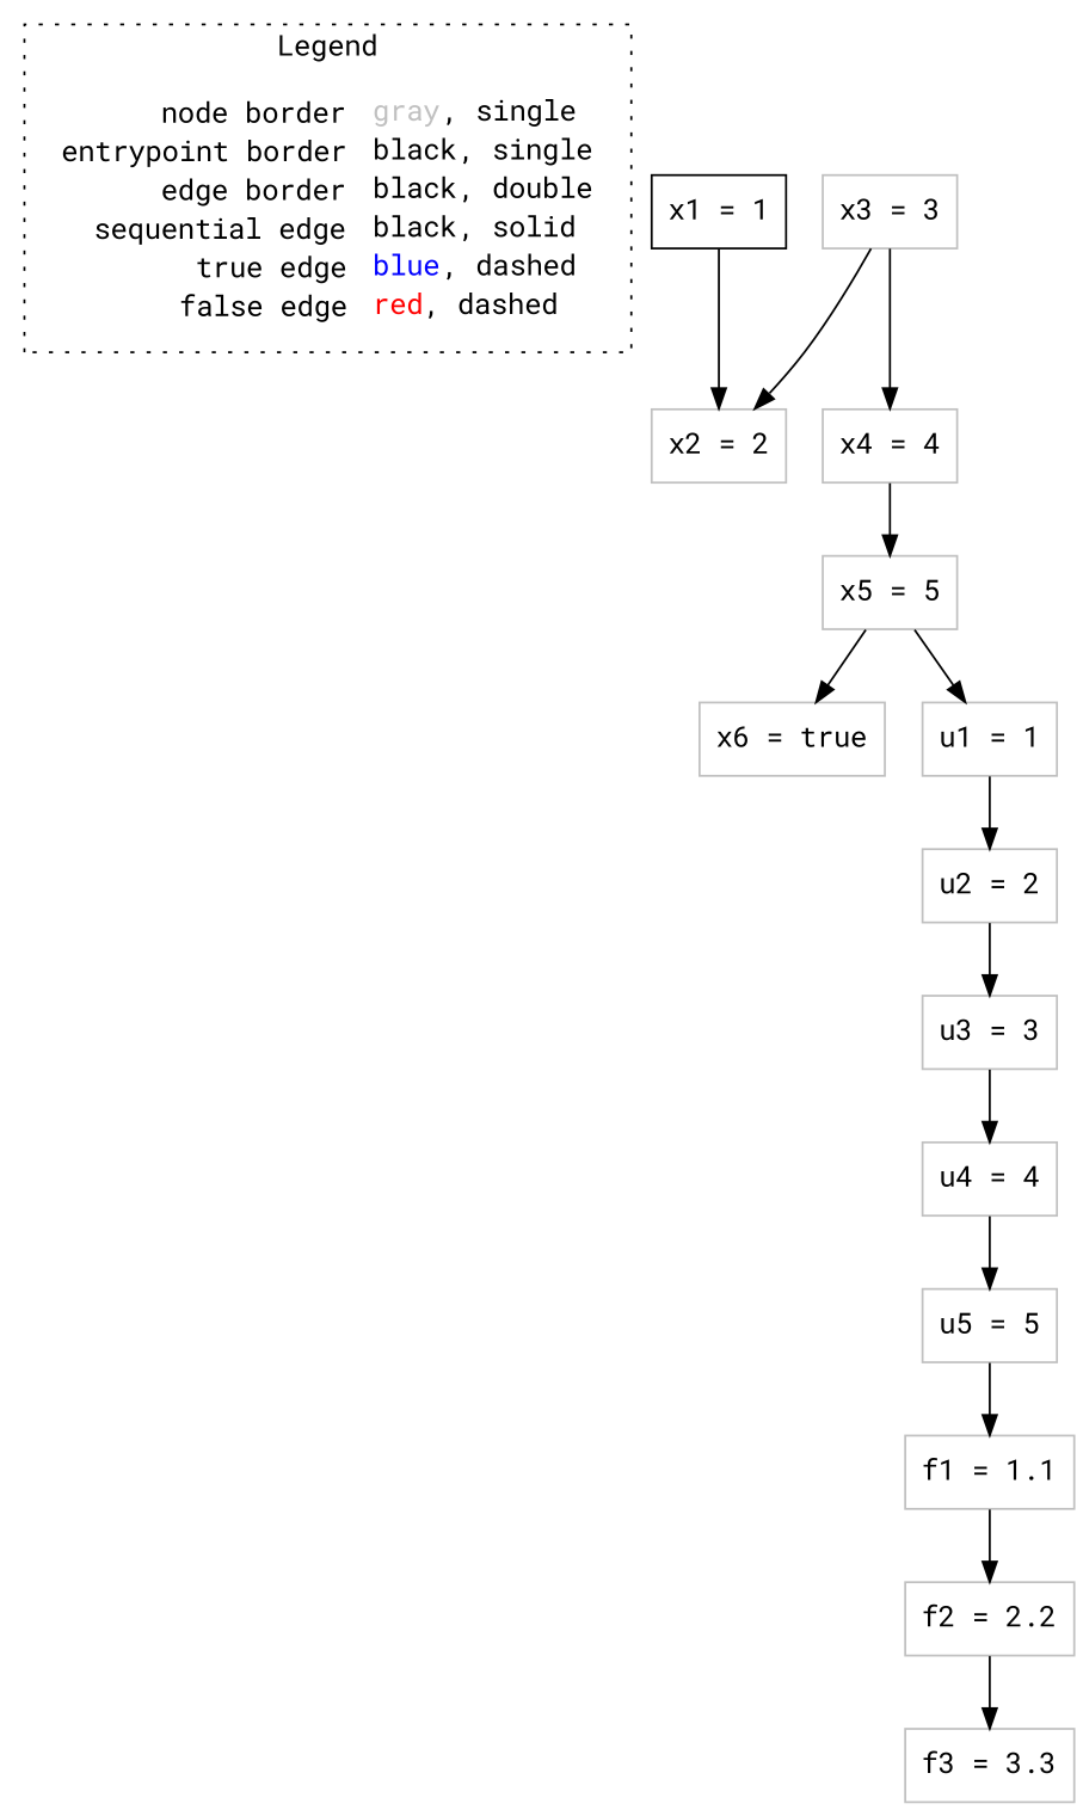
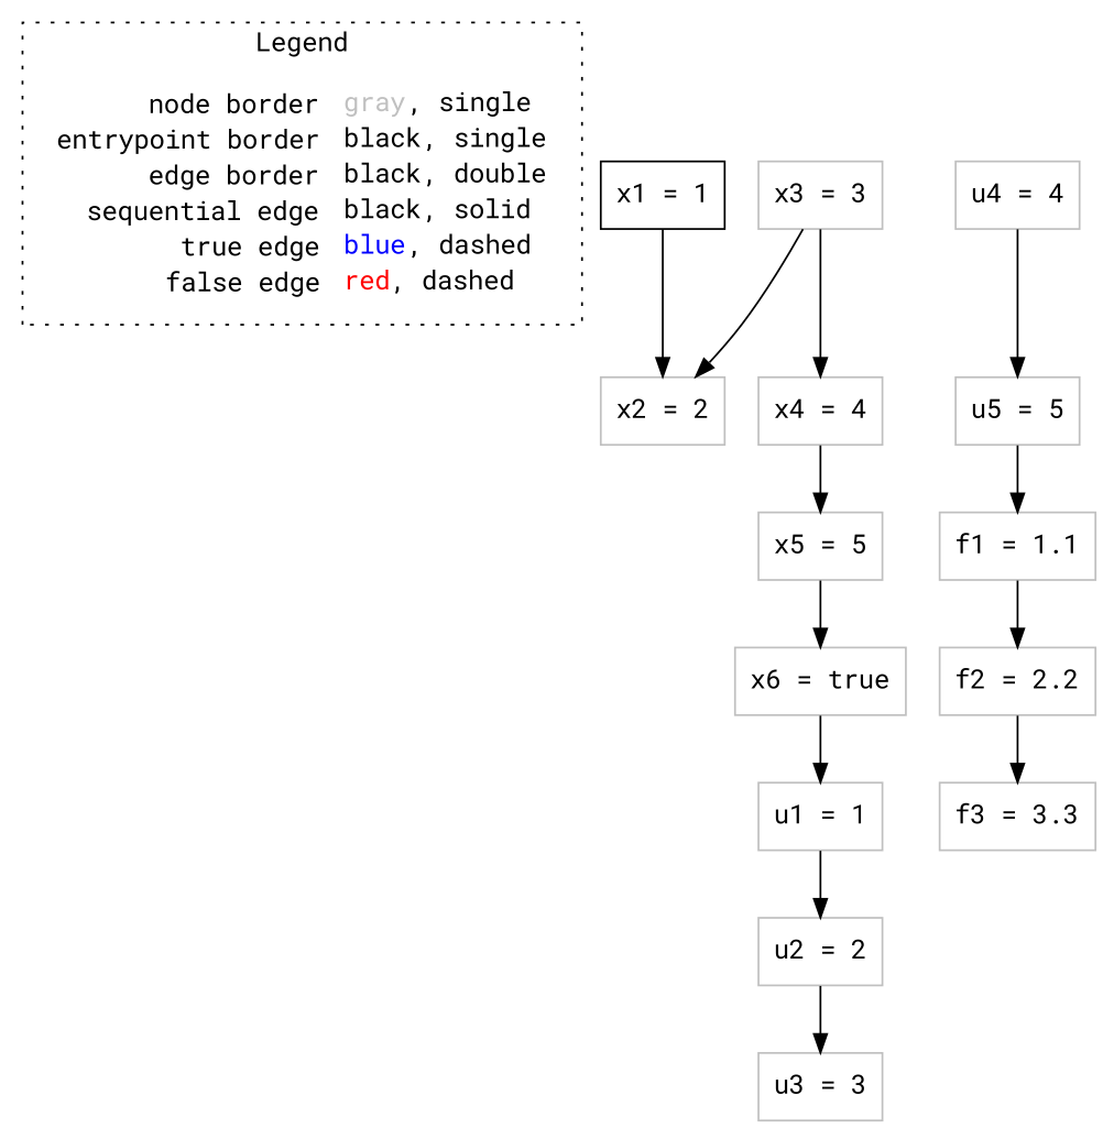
  digraph {
    fontname="Roboto Mono"
    node [fontname="Roboto Mono" shape=rect color=gray]
    edge [color=black fontname="Roboto Mono"]
    n1 [label=<<table border="0" cellpadding="2" cellspacing="0" cellborder="0"><tr><td align="right">node border&nbsp;</td><td align="left"><font color="gray">gray</font>, single</td></tr><tr><td align="right">entrypoint border&nbsp;</td><td align="left"><font color="black">black</font>, single</td></tr><tr><td align="right">edge border&nbsp;</td><td align="left"><font color="black">black</font>, double</td></tr><tr><td align="right">sequential edge&nbsp;</td><td align="left"><font color="black">black</font>, solid</td></tr><tr><td align="right">true edge&nbsp;</td><td align="left"><font color="blue">blue</font>, dashed</td></tr><tr><td align="right">false edge&nbsp;</td><td align="left"><font color="red">red</font>, dashed</td></tr></table>> shape=plaintext color=""]
    n2 [color=black label=<x1 = 1>]
    n3 [label=<x2 = 2>]
    n4 [label=<x6 = true>]
    n5 [label=<u1 = 1>]
    n6 [label=<u2 = 2>]
    n7 [label=<f1 = 1.1>]
    n8 [label=<f2 = 2.2>]
    n9 [label=<f3 = 3.3>]
    n10 [label=<x3 = 3>]
    n11 [label=<x4 = 4>]
    n12 [label=<u3 = 3>]
    n13 [label=<x5 = 5>]
    n14 [label=<u4 = 4>]
    n15 [label=<u5 = 5>]
    subgraph cluster_1 {
      label=Legend
      style=dotted
      n1
    }
    n2 -> n3
-   n13 -> n5
+   n4 -> n5
    n5 -> n6
    n6 -> n12
    n7 -> n8
    n8 -> n9
    n10 -> n3
    n10 -> n11
    n11 -> n13
-   n12 -> n14
    n13 -> n4
    n14 -> n15
    n15 -> n7
  }
